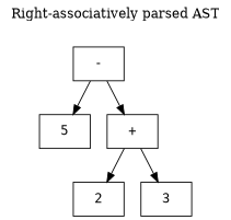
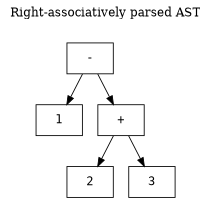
  digraph {
    label="Right-associatively parsed AST"
    labelloc=t
    ordering=out
    node [fontname=monospace shape=rect]
    edge [fontname=monospace fontsize=10]
-   n1 [label=5]
+   n1 [label=1]
    n2 [label=2]
    n3 [label=3]
    n4 [label="-"]
    n5 [label="+"]
    n4 -> n1
    n4 -> n5
    n5 -> n2
    n5 -> n3
  }
